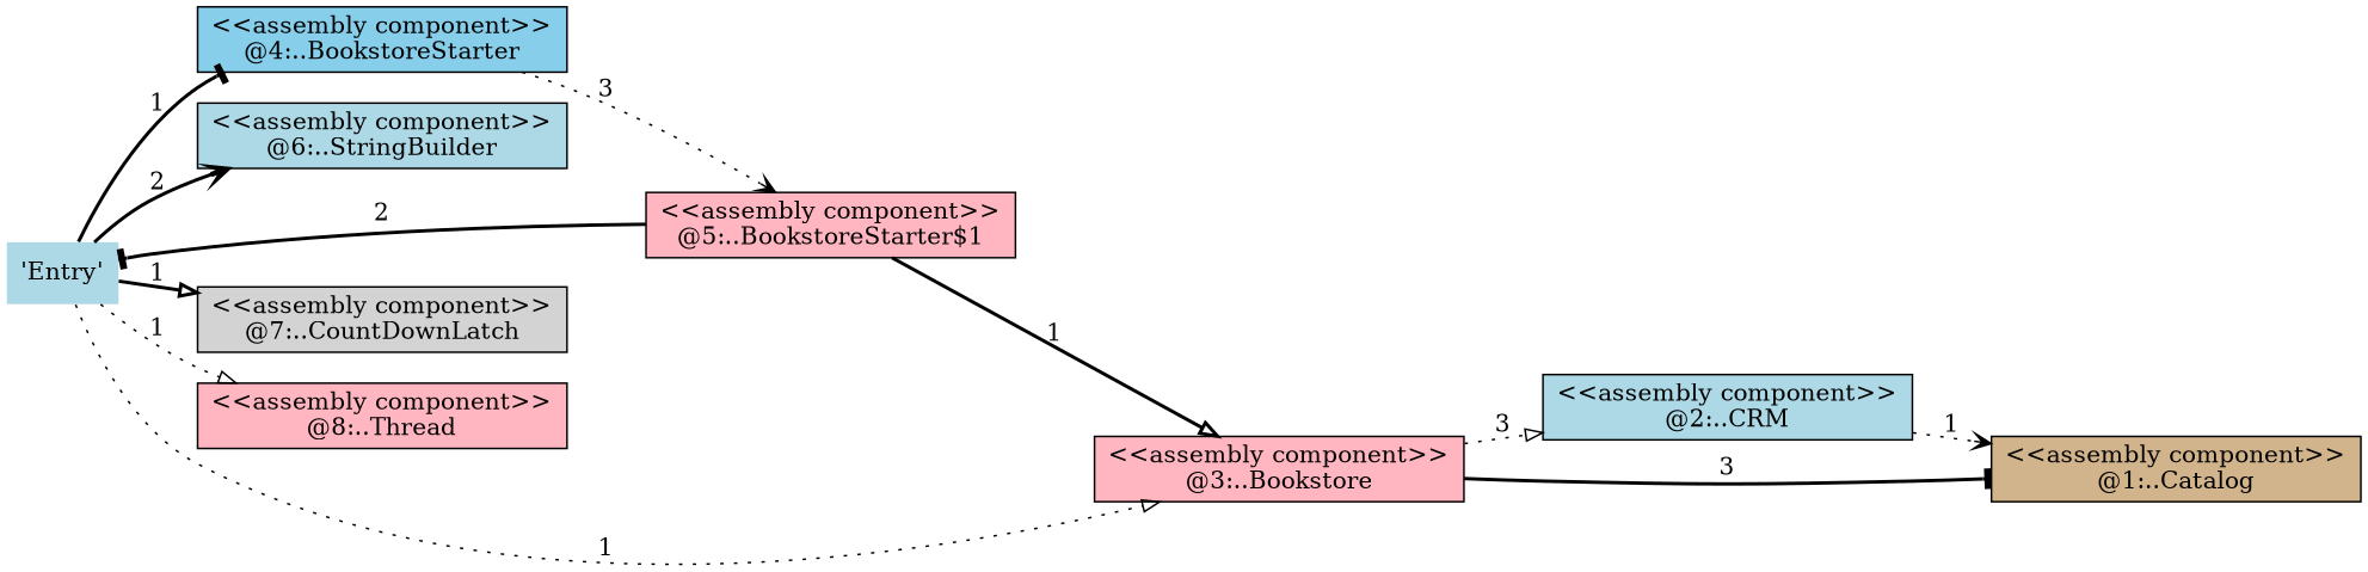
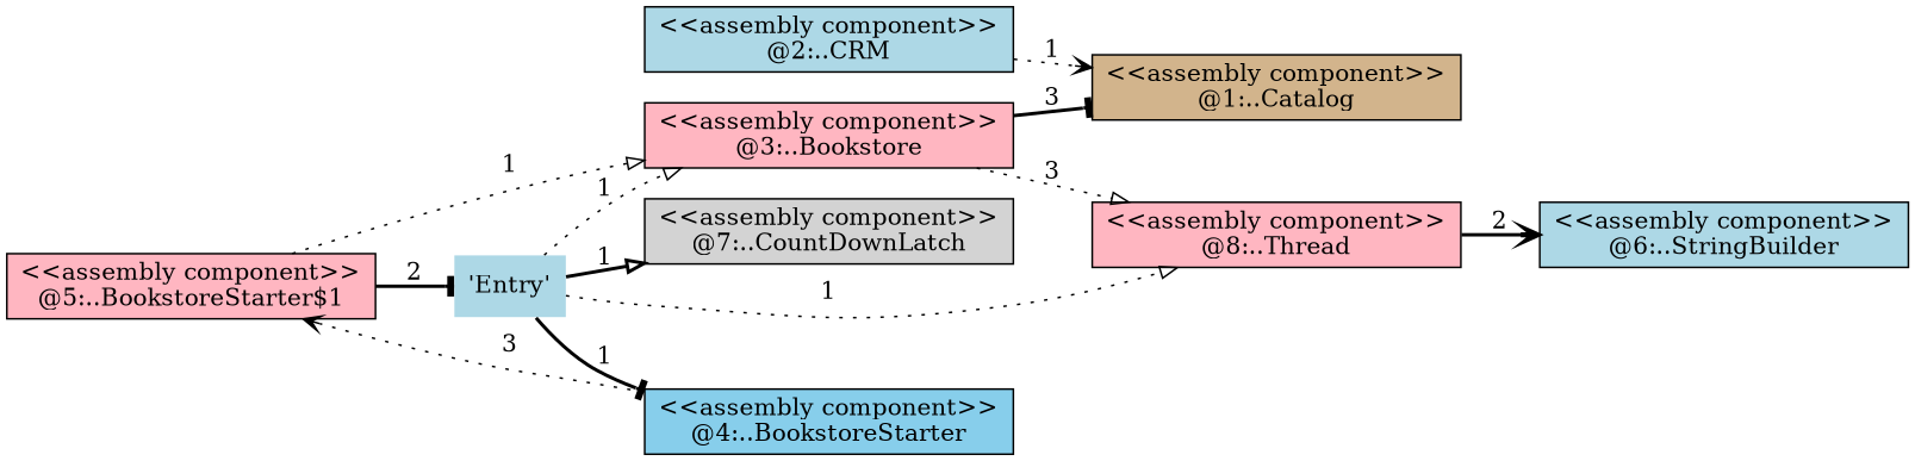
  digraph {
    rankdir=LR
    node [color="#000000" fillcolor=lightblue shape=box style=filled]
    edge [arrowhead=onormal color="#000000" style=bold]
    n1 [label="<<assembly component>>\n@6:..StringBuilder"]
    n2 [fillcolor=lightpink label="<<assembly component>>\n@5:..BookstoreStarter$1"]
    n3 [fillcolor=lightpink label="<<assembly component>>\n@3:..Bookstore"]
    n4 [label="'Entry'" shape=none color=""]
    n5 [label="<<assembly component>>\n@2:..CRM"]
    n6 [fillcolor=tan label="<<assembly component>>\n@1:..Catalog"]
    n7 [fillcolor=lightgrey label="<<assembly component>>\n@7:..CountDownLatch"]
    n8 [fillcolor=lightpink label="<<assembly component>>\n@8:..Thread"]
    n9 [fillcolor=skyblue label="<<assembly component>>\n@4:..BookstoreStarter"]
-   n2 -> n3 [label=1]
+   n2 -> n3 [label=1 style=dotted]
    n2 -> n4 [arrowhead=tee label=2]
-   n3 -> n5 [label=3 style=dotted]
+   n3 -> n8 [label=3 style=dotted]
    n3 -> n6 [arrowhead=tee label=3]
-   n4 -> n1 [arrowhead=vee label=2]
+   n8 -> n1 [arrowhead=vee label=2]
    n4 -> n3 [label=1 style=dotted]
    n4 -> n7 [label=1]
    n4 -> n8 [label=1 style=dotted]
    n4 -> n9 [arrowhead=tee label=1]
    n5 -> n6 [arrowhead=vee label=1 style=dotted]
    n9 -> n2 [arrowhead=vee label=3 style=dotted]
  }
